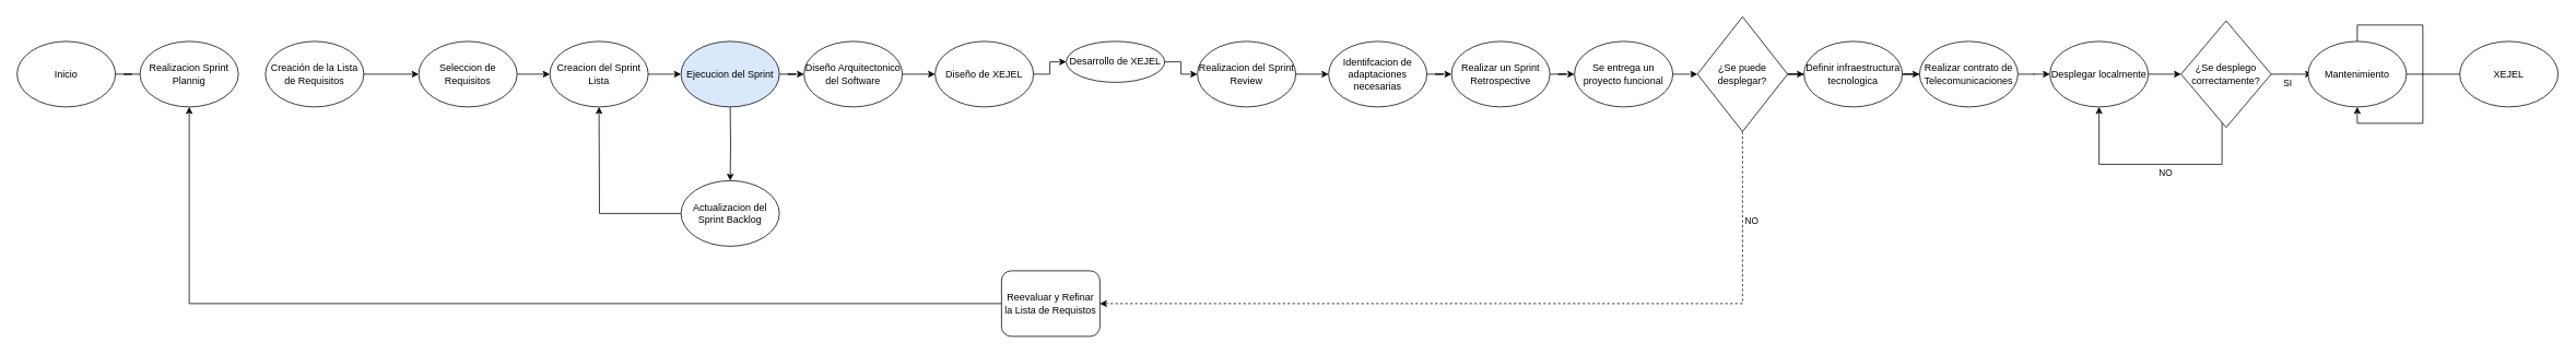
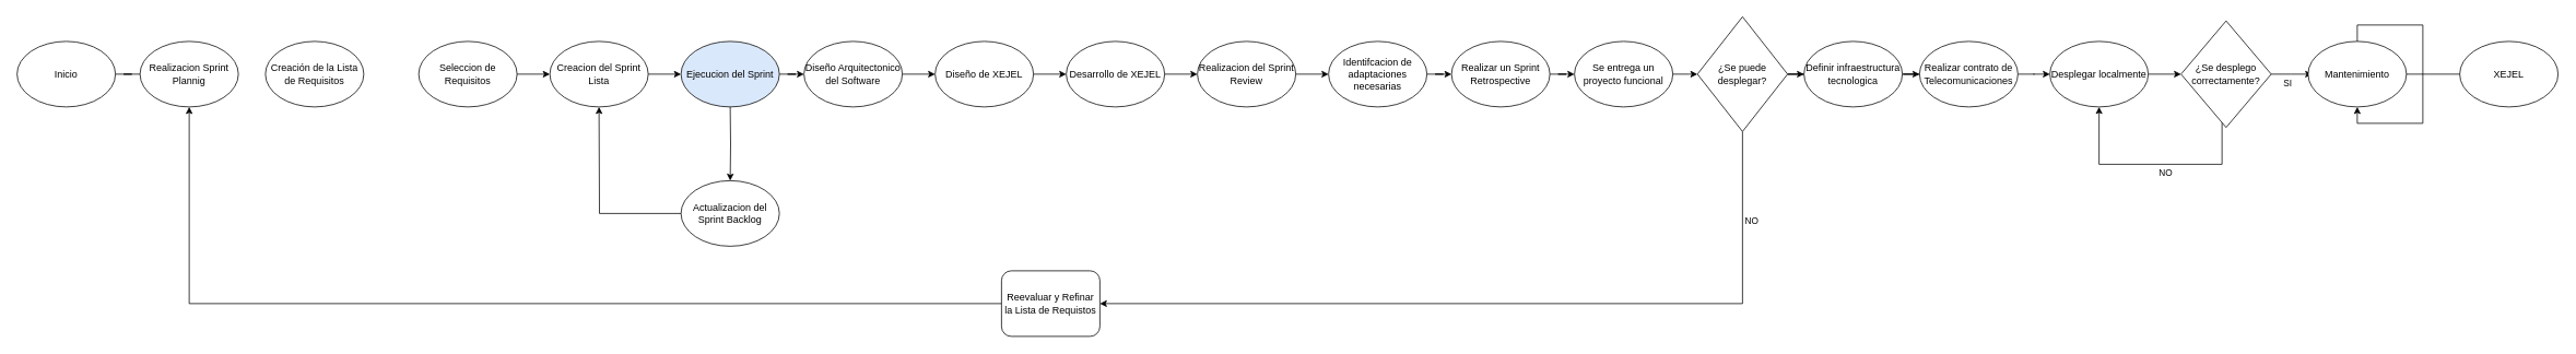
  <mxCell id="0" />
  <mxCell id="1" parent="0" />
  <mxCell id="2" style="edgeStyle=orthogonalEdgeStyle;rounded=0;orthogonalLoop=1;jettySize=auto;html=1;entryX=0;entryY=0.5;entryDx=0;entryDy=0;endArrow=none;" edge="1" parent="1" source="3" target="4"><mxGeometry relative="1" as="geometry" /></mxCell>
  <mxCell id="3" value="Inicio" style="ellipse;whiteSpace=wrap;html=1;" vertex="1" parent="1"><mxGeometry x="20" y="50" width="120" height="80" as="geometry" /></mxCell>
  <mxCell id="4" value="Realizacion Sprint Plannig" style="ellipse;whiteSpace=wrap;html=1;" vertex="1" parent="1"><mxGeometry x="170" y="50" width="120" height="80" as="geometry" /></mxCell>
- <mxCell id="5" style="edgeStyle=orthogonalEdgeStyle;rounded=0;orthogonalLoop=1;jettySize=auto;html=1;entryX=0;entryY=0.5;entryDx=0;entryDy=0;" edge="1" parent="1" source="6" target="8"><mxGeometry relative="1" as="geometry" /></mxCell>
  <mxCell id="6" value="Creación de la Lista de Requisitos" style="ellipse;whiteSpace=wrap;html=1;" vertex="1" parent="1"><mxGeometry x="323" y="50" width="120" height="80" as="geometry" /></mxCell>
  <mxCell id="7" style="edgeStyle=orthogonalEdgeStyle;rounded=0;orthogonalLoop=1;jettySize=auto;html=1;entryX=0;entryY=0.5;entryDx=0;entryDy=0;" edge="1" parent="1" source="8" target="10"><mxGeometry relative="1" as="geometry" /></mxCell>
  <mxCell id="8" value="Seleccion de Requisitos" style="ellipse;whiteSpace=wrap;html=1;" vertex="1" parent="1"><mxGeometry x="510" y="50" width="120" height="80" as="geometry" /></mxCell>
  <mxCell id="9" style="edgeStyle=orthogonalEdgeStyle;rounded=0;orthogonalLoop=1;jettySize=auto;html=1;entryX=0;entryY=0.5;entryDx=0;entryDy=0;" edge="1" parent="1" source="10" target="12"><mxGeometry relative="1" as="geometry" /></mxCell>
  <mxCell id="10" value="Creacion del Sprint Lista" style="ellipse;whiteSpace=wrap;html=1;" vertex="1" parent="1"><mxGeometry x="670" y="50" width="120" height="80" as="geometry" /></mxCell>
  <mxCell id="11" value="" style="edgeStyle=orthogonalEdgeStyle;rounded=0;orthogonalLoop=1;jettySize=auto;html=1;" edge="1" parent="1" source="12" target="14"><mxGeometry relative="1" as="geometry" /></mxCell>
  <mxCell id="12" value="Ejecucion del Sprint" style="ellipse;whiteSpace=wrap;html=1;fillColor=#dae8fc;" vertex="1" parent="1"><mxGeometry x="830" y="50" width="120" height="80" as="geometry" /></mxCell>
  <mxCell id="13" value="" style="edgeStyle=orthogonalEdgeStyle;rounded=0;orthogonalLoop=1;jettySize=auto;html=1;" edge="1" parent="1" source="14" target="16"><mxGeometry relative="1" as="geometry" /></mxCell>
  <mxCell id="14" value="Diseño Arquitectonico del Software" style="ellipse;whiteSpace=wrap;html=1;" vertex="1" parent="1"><mxGeometry x="980" y="50" width="120" height="80" as="geometry" /></mxCell>
  <mxCell id="15" value="" style="edgeStyle=orthogonalEdgeStyle;rounded=0;orthogonalLoop=1;jettySize=auto;html=1;" edge="1" parent="1" source="16" target="18"><mxGeometry relative="1" as="geometry" /></mxCell>
  <mxCell id="16" value="Diseño de XEJEL" style="ellipse;whiteSpace=wrap;html=1;" vertex="1" parent="1"><mxGeometry x="1140" y="50" width="120" height="80" as="geometry" /></mxCell>
  <mxCell id="17" style="edgeStyle=orthogonalEdgeStyle;rounded=0;orthogonalLoop=1;jettySize=auto;html=1;entryX=0;entryY=0.5;entryDx=0;entryDy=0;" edge="1" parent="1" source="18" target="20"><mxGeometry relative="1" as="geometry" /></mxCell>
- <mxCell id="18" value="Desarrollo de XEJEL" style="ellipse;whiteSpace=wrap;html=1;" vertex="1" parent="1"><mxGeometry x="1300" y="50" width="120" height="50" as="geometry" /></mxCell>
+ <mxCell id="18" value="Desarrollo de XEJEL" style="ellipse;whiteSpace=wrap;html=1;" vertex="1" parent="1"><mxGeometry x="1300" y="50" width="120" height="80" as="geometry" /></mxCell>
  <mxCell id="19" value="" style="edgeStyle=orthogonalEdgeStyle;rounded=0;orthogonalLoop=1;jettySize=auto;html=1;" edge="1" parent="1" source="20" target="22"><mxGeometry relative="1" as="geometry" /></mxCell>
  <mxCell id="20" value="Realizacion del Sprint Review" style="ellipse;whiteSpace=wrap;html=1;" vertex="1" parent="1"><mxGeometry x="1460" y="50" width="120" height="80" as="geometry" /></mxCell>
  <mxCell id="21" style="edgeStyle=orthogonalEdgeStyle;rounded=0;orthogonalLoop=1;jettySize=auto;html=1;entryX=0;entryY=0.5;entryDx=0;entryDy=0;" edge="1" parent="1" source="22" target="24"><mxGeometry relative="1" as="geometry" /></mxCell>
  <mxCell id="22" value="Identifcacion de adaptaciones necesarias" style="ellipse;whiteSpace=wrap;html=1;" vertex="1" parent="1"><mxGeometry x="1620" y="50" width="120" height="80" as="geometry" /></mxCell>
  <mxCell id="23" value="" style="edgeStyle=orthogonalEdgeStyle;rounded=0;orthogonalLoop=1;jettySize=auto;html=1;" edge="1" parent="1" source="24" target="26"><mxGeometry relative="1" as="geometry" /></mxCell>
  <mxCell id="24" value="Realizar un Sprint Retrospective" style="ellipse;whiteSpace=wrap;html=1;" vertex="1" parent="1"><mxGeometry x="1770" y="50" width="120" height="80" as="geometry" /></mxCell>
  <mxCell id="25" value="" style="edgeStyle=orthogonalEdgeStyle;rounded=0;orthogonalLoop=1;jettySize=auto;html=1;" edge="1" parent="1" source="26"><mxGeometry relative="1" as="geometry"><mxPoint x="2070" y="90" as="targetPoint" /></mxGeometry></mxCell>
  <mxCell id="26" value="Se entrega un proyecto funcional" style="ellipse;whiteSpace=wrap;html=1;" vertex="1" parent="1"><mxGeometry x="1920" y="50" width="120" height="80" as="geometry" /></mxCell>
  <mxCell id="27" value="" style="edgeStyle=orthogonalEdgeStyle;rounded=0;orthogonalLoop=1;jettySize=auto;html=1;" edge="1" parent="1" target="29"><mxGeometry relative="1" as="geometry"><mxPoint x="890" y="130" as="sourcePoint" /></mxGeometry></mxCell>
  <mxCell id="28" style="edgeStyle=orthogonalEdgeStyle;rounded=0;orthogonalLoop=1;jettySize=auto;html=1;entryX=0.5;entryY=1;entryDx=0;entryDy=0;" edge="1" parent="1" source="29"><mxGeometry relative="1" as="geometry"><mxPoint x="730" y="130" as="targetPoint" /></mxGeometry></mxCell>
  <mxCell id="29" value="Actualizacion del Sprint Backlog" style="ellipse;whiteSpace=wrap;html=1;" vertex="1" parent="1"><mxGeometry x="830" y="220" width="120" height="80" as="geometry" /></mxCell>
- <mxCell id="30" style="edgeStyle=orthogonalEdgeStyle;rounded=0;orthogonalLoop=1;jettySize=auto;html=1;entryX=1;entryY=0.5;entryDx=0;entryDy=0;exitX=0.5;exitY=1;exitDx=0;exitDy=0;dashed=1;" edge="1" parent="1" source="33" target="35"><mxGeometry relative="1" as="geometry"><mxPoint x="2110" y="160" as="sourcePoint" /><Array as="points"><mxPoint x="2125" y="370" /></Array></mxGeometry></mxCell>
+ <mxCell id="30" style="edgeStyle=orthogonalEdgeStyle;rounded=0;orthogonalLoop=1;jettySize=auto;html=1;entryX=1;entryY=0.5;entryDx=0;entryDy=0;exitX=0.5;exitY=1;exitDx=0;exitDy=0;" edge="1" parent="1" source="33" target="35"><mxGeometry relative="1" as="geometry"><mxPoint x="2110" y="160" as="sourcePoint" /><Array as="points"><mxPoint x="2125" y="370" /></Array></mxGeometry></mxCell>
  <mxCell id="31" value="NO" style="edgeLabel;html=1;align=center;verticalAlign=middle;resizable=0;points=[];" vertex="1" connectable="0" parent="30"><mxGeometry x="-0.803" y="-2" relative="1" as="geometry"><mxPoint x="12" y="10" as="offset" /></mxGeometry></mxCell>
  <mxCell id="32" value="" style="edgeStyle=orthogonalEdgeStyle;rounded=0;orthogonalLoop=1;jettySize=auto;html=1;" edge="1" parent="1" source="33" target="37"><mxGeometry relative="1" as="geometry" /></mxCell>
  <mxCell id="33" value="¿Se puede desplegar?" style="rhombus;whiteSpace=wrap;html=1;" vertex="1" parent="1"><mxGeometry x="2070" y="20" width="110" height="140" as="geometry" /></mxCell>
  <mxCell id="34" style="edgeStyle=orthogonalEdgeStyle;rounded=0;orthogonalLoop=1;jettySize=auto;html=1;entryX=0.5;entryY=1;entryDx=0;entryDy=0;" edge="1" parent="1" source="35" target="4"><mxGeometry relative="1" as="geometry" /></mxCell>
  <mxCell id="35" value="Reevaluar y Refinar la Lista de Requistos" style="whiteSpace=wrap;html=1;rounded=1;" vertex="1" parent="1"><mxGeometry x="1221" y="330" width="120" height="80" as="geometry" /></mxCell>
  <mxCell id="36" value="" style="edgeStyle=orthogonalEdgeStyle;rounded=0;orthogonalLoop=1;jettySize=auto;html=1;" edge="1" parent="1" source="37" target="39"><mxGeometry relative="1" as="geometry" /></mxCell>
  <mxCell id="37" value="Definir infraestructura tecnologica" style="ellipse;whiteSpace=wrap;html=1;" vertex="1" parent="1"><mxGeometry x="2200" y="50" width="120" height="80" as="geometry" /></mxCell>
  <mxCell id="38" value="" style="edgeStyle=orthogonalEdgeStyle;rounded=0;orthogonalLoop=1;jettySize=auto;html=1;" edge="1" parent="1" source="39" target="41"><mxGeometry relative="1" as="geometry" /></mxCell>
  <mxCell id="39" value="Realizar contrato de Telecomunicaciones" style="ellipse;whiteSpace=wrap;html=1;" vertex="1" parent="1"><mxGeometry x="2341" y="50" width="120" height="80" as="geometry" /></mxCell>
  <mxCell id="40" value="" style="edgeStyle=orthogonalEdgeStyle;rounded=0;orthogonalLoop=1;jettySize=auto;html=1;" edge="1" parent="1" source="41" target="46"><mxGeometry relative="1" as="geometry" /></mxCell>
  <mxCell id="41" value="Desplegar localmente" style="ellipse;whiteSpace=wrap;html=1;" vertex="1" parent="1"><mxGeometry x="2500" y="50" width="120" height="80" as="geometry" /></mxCell>
  <mxCell id="42" style="edgeStyle=orthogonalEdgeStyle;rounded=0;orthogonalLoop=1;jettySize=auto;html=1;entryX=0.5;entryY=1;entryDx=0;entryDy=0;" edge="1" parent="1" source="46" target="41"><mxGeometry relative="1" as="geometry"><Array as="points"><mxPoint x="2710" y="200" /><mxPoint x="2560" y="200" /></Array></mxGeometry></mxCell>
  <mxCell id="43" value="NO" style="edgeLabel;html=1;align=center;verticalAlign=middle;resizable=0;points=[];" vertex="1" connectable="0" parent="42"><mxGeometry x="-0.702" y="-3" relative="1" as="geometry"><mxPoint x="-67" y="21" as="offset" /></mxGeometry></mxCell>
  <mxCell id="44" value="" style="edgeStyle=orthogonalEdgeStyle;rounded=0;orthogonalLoop=1;jettySize=auto;html=1;" edge="1" parent="1" source="46"><mxGeometry relative="1" as="geometry"><mxPoint x="2820" y="90" as="targetPoint" /></mxGeometry></mxCell>
  <mxCell id="45" value="SI" style="edgeLabel;html=1;align=center;verticalAlign=middle;resizable=0;points=[];" vertex="1" connectable="0" parent="44"><mxGeometry x="-0.475" y="-3" relative="1" as="geometry"><mxPoint x="6" y="7" as="offset" /></mxGeometry></mxCell>
  <mxCell id="46" value="¿Se desplego correctamente?" style="rhombus;whiteSpace=wrap;html=1;" vertex="1" parent="1"><mxGeometry x="2660" y="25" width="110" height="130" as="geometry" /></mxCell>
  <mxCell id="47" style="edgeStyle=orthogonalEdgeStyle;rounded=0;orthogonalLoop=1;jettySize=auto;html=1;" edge="1" parent="1" source="48"><mxGeometry relative="1" as="geometry"><mxPoint x="3010" y="90" as="targetPoint" /></mxGeometry></mxCell>
  <mxCell id="48" value="Mantenimiento" style="ellipse;whiteSpace=wrap;html=1;" vertex="1" parent="1"><mxGeometry x="2815" y="50" width="120" height="80" as="geometry" /></mxCell>
  <mxCell id="49" style="edgeStyle=orthogonalEdgeStyle;rounded=0;orthogonalLoop=1;jettySize=auto;html=1;entryX=0.5;entryY=1;entryDx=0;entryDy=0;" edge="1" parent="1" source="48" target="48"><mxGeometry relative="1" as="geometry" /></mxCell>
  <mxCell id="50" value="XEJEL" style="ellipse;whiteSpace=wrap;html=1;" vertex="1" parent="1"><mxGeometry x="3000" y="50" width="120" height="80" as="geometry" /></mxCell>
